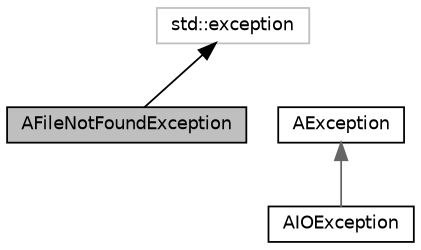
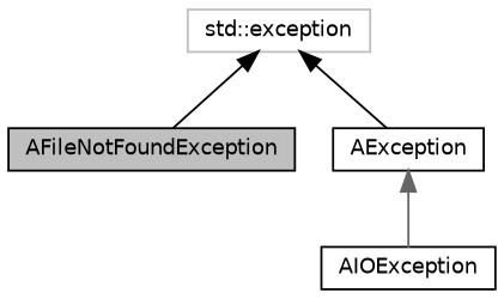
  digraph {
    node [color=black fillcolor=white fontname=Helvetica fontsize=10 shape=record style=filled]
    edge [color=black dir=back fontname=Helvetica fontsize=10 labelfontname=Helvetica labelfontsize=10 style=solid]
    n1 [fillcolor=grey75 fontcolor=black height=0.2 label=AFileNotFoundException width=0.4]
    n2 [height=0.2 label=AIOException width=0.4]
    n3 [height=0.2 label=AException width=0.4]
    n4 [color=grey75 height=0.2 label="std::exception" width=0.4]
    n3 -> n2 [color=gray40]
    n4 -> n1
+   n4 -> n3
  }
